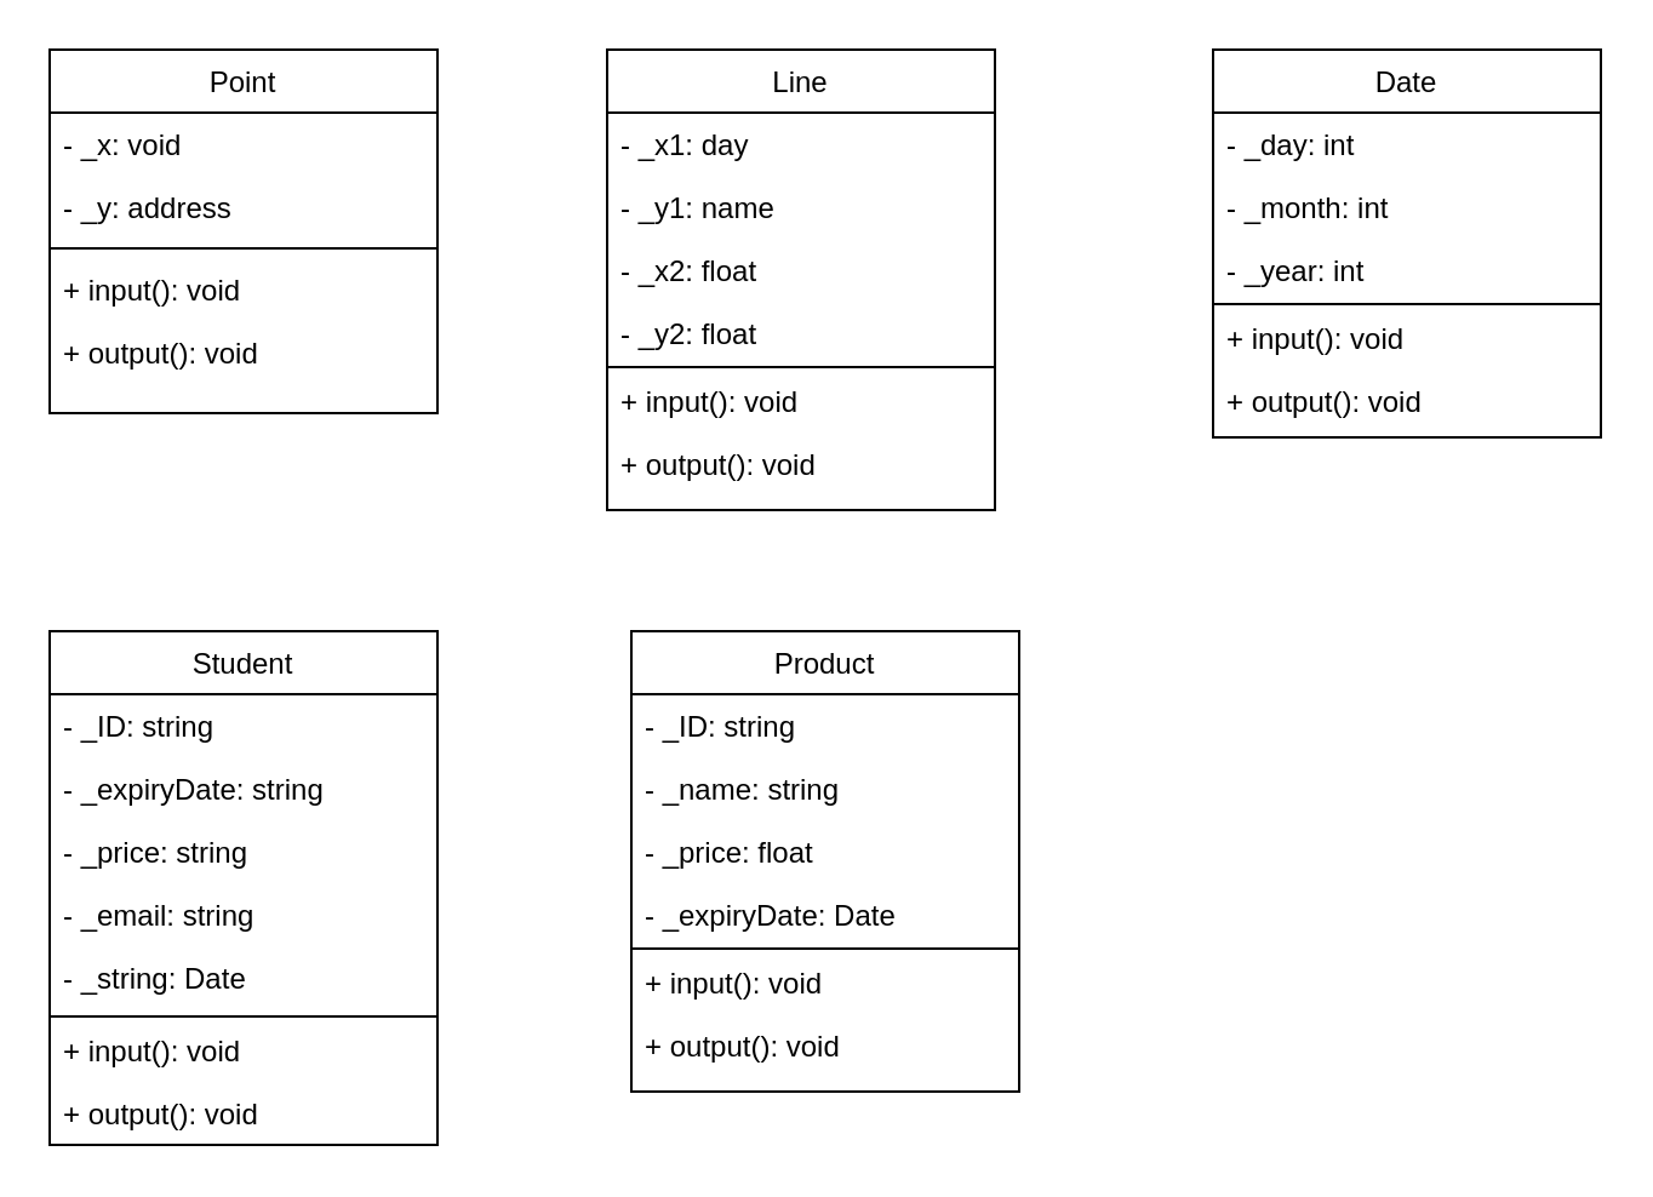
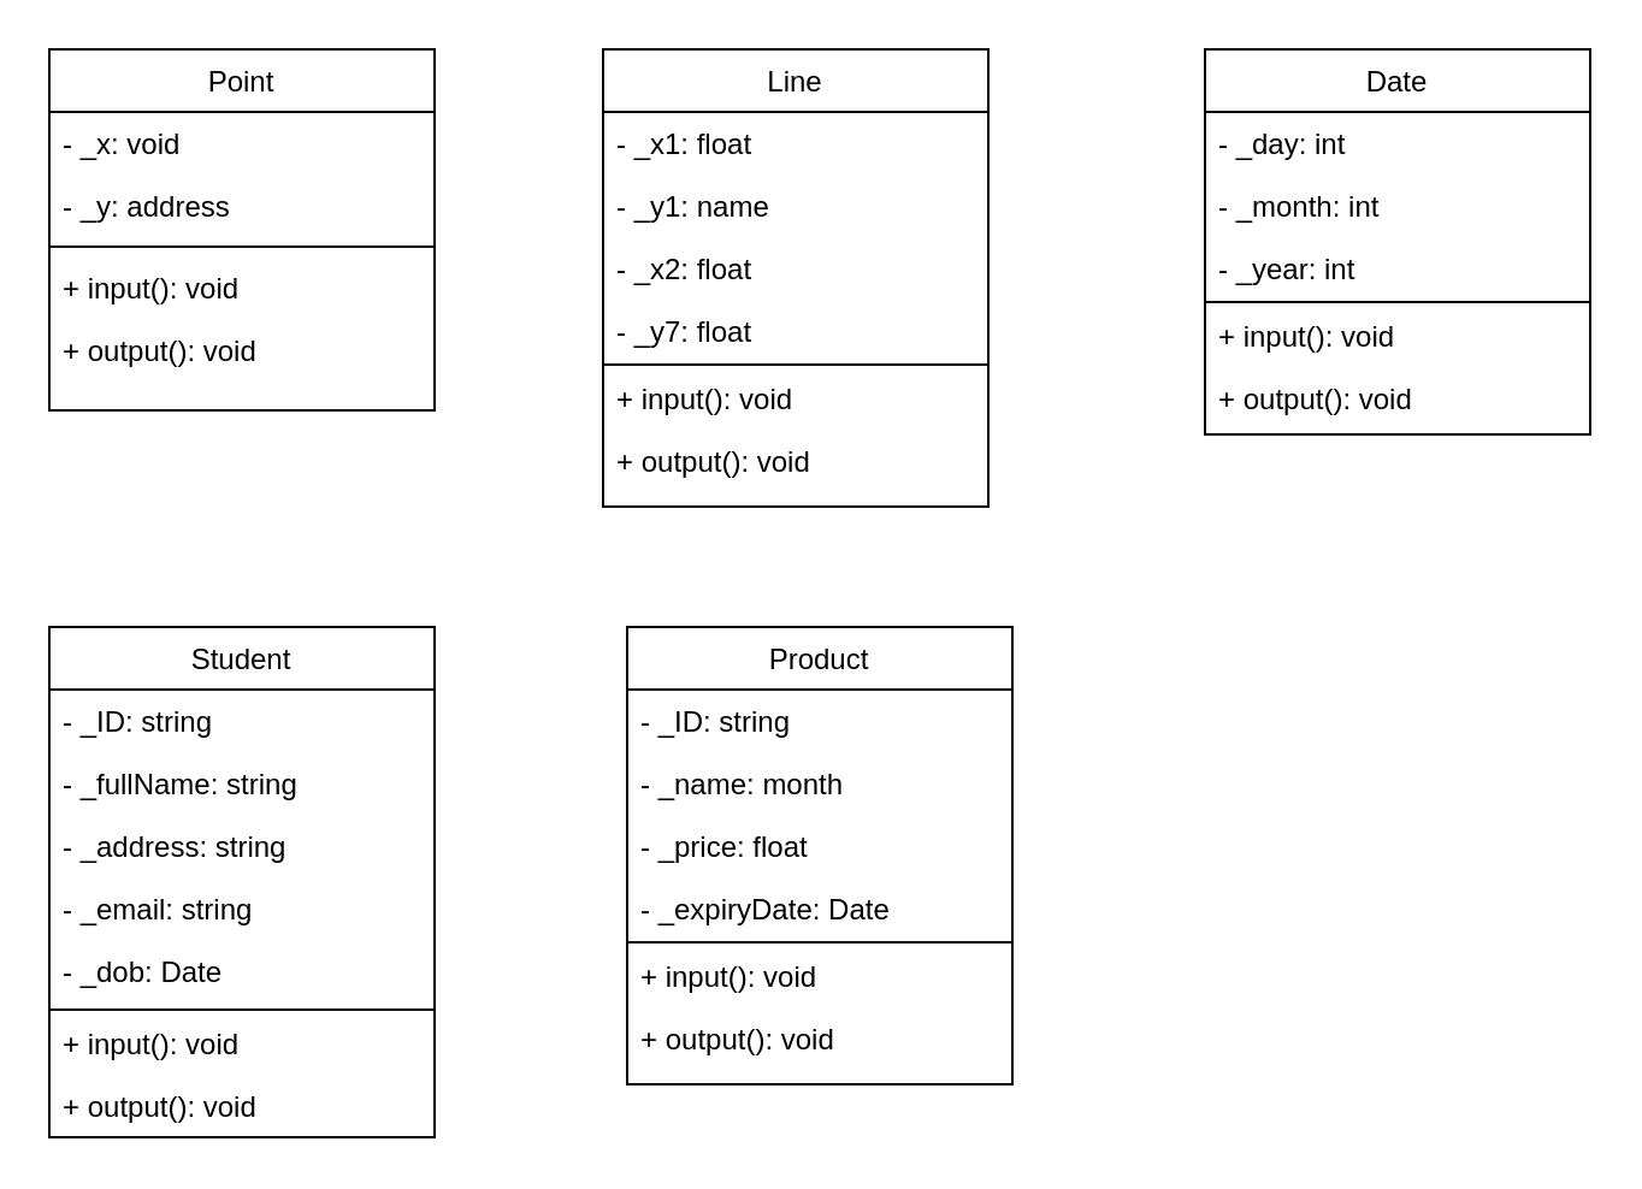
  <mxCell id="0" />
  <mxCell id="1" parent="0" />
  <mxCell id="2" value="Point" style="swimlane;fontStyle=0;align=center;verticalAlign=top;childLayout=stackLayout;horizontal=1;startSize=26;horizontalStack=0;resizeParent=1;resizeLast=0;collapsible=1;marginBottom=0;rounded=0;shadow=0;strokeWidth=1;" parent="1" vertex="1"><mxGeometry x="20" y="20" width="160" height="150" as="geometry"><mxRectangle x="40" y="40" width="160" height="26" as="alternateBounds" /></mxGeometry></mxCell>
  <mxCell id="3" value="- _x: void" style="text;align=left;verticalAlign=top;spacingLeft=4;spacingRight=4;overflow=hidden;rotatable=0;points=[[0,0.5],[1,0.5]];portConstraint=eastwest;" parent="2" vertex="1"><mxGeometry y="26" width="160" height="26" as="geometry" /></mxCell>
  <mxCell id="4" value="- _y: address" style="text;align=left;verticalAlign=top;spacingLeft=4;spacingRight=4;overflow=hidden;rotatable=0;points=[[0,0.5],[1,0.5]];portConstraint=eastwest;rounded=0;shadow=0;html=0;" parent="2" vertex="1"><mxGeometry y="52" width="160" height="26" as="geometry" /></mxCell>
  <mxCell id="5" value="" style="line;html=1;strokeWidth=1;align=left;verticalAlign=middle;spacingTop=-1;spacingLeft=3;spacingRight=3;rotatable=0;labelPosition=right;points=[];portConstraint=eastwest;" parent="2" vertex="1"><mxGeometry y="78" width="160" height="8" as="geometry" /></mxCell>
  <mxCell id="6" value="+ input(): void" style="text;align=left;verticalAlign=top;spacingLeft=4;spacingRight=4;overflow=hidden;rotatable=0;points=[[0,0.5],[1,0.5]];portConstraint=eastwest;" parent="2" vertex="1"><mxGeometry y="86" width="160" height="26" as="geometry" /></mxCell>
  <mxCell id="7" value="+ output(): void" style="text;align=left;verticalAlign=top;spacingLeft=4;spacingRight=4;overflow=hidden;rotatable=0;points=[[0,0.5],[1,0.5]];portConstraint=eastwest;" vertex="1" parent="2"><mxGeometry y="112" width="160" height="26" as="geometry" /></mxCell>
  <mxCell id="8" value="Line" style="swimlane;fontStyle=0;align=center;verticalAlign=top;childLayout=stackLayout;horizontal=1;startSize=26;horizontalStack=0;resizeParent=1;resizeLast=0;collapsible=1;marginBottom=0;rounded=0;shadow=0;strokeWidth=1;" vertex="1" parent="1"><mxGeometry x="250" y="20" width="160" height="190" as="geometry"><mxRectangle x="40" y="40" width="160" height="26" as="alternateBounds" /></mxGeometry></mxCell>
- <mxCell id="9" value="- _x1: day" style="text;align=left;verticalAlign=top;spacingLeft=4;spacingRight=4;overflow=hidden;rotatable=0;points=[[0,0.5],[1,0.5]];portConstraint=eastwest;" vertex="1" parent="8"><mxGeometry y="26" width="160" height="26" as="geometry" /></mxCell>
+ <mxCell id="9" value="- _x1: float" style="text;align=left;verticalAlign=top;spacingLeft=4;spacingRight=4;overflow=hidden;rotatable=0;points=[[0,0.5],[1,0.5]];portConstraint=eastwest;" vertex="1" parent="8"><mxGeometry y="26" width="160" height="26" as="geometry" /></mxCell>
  <mxCell id="10" value="- _y1: name" style="text;align=left;verticalAlign=top;spacingLeft=4;spacingRight=4;overflow=hidden;rotatable=0;points=[[0,0.5],[1,0.5]];portConstraint=eastwest;rounded=0;shadow=0;html=0;" vertex="1" parent="8"><mxGeometry y="52" width="160" height="26" as="geometry" /></mxCell>
  <mxCell id="11" value="- _x2: float" style="text;align=left;verticalAlign=top;spacingLeft=4;spacingRight=4;overflow=hidden;rotatable=0;points=[[0,0.5],[1,0.5]];portConstraint=eastwest;" vertex="1" parent="8"><mxGeometry y="78" width="160" height="26" as="geometry" /></mxCell>
- <mxCell id="12" value="- _y2: float" style="text;align=left;verticalAlign=top;spacingLeft=4;spacingRight=4;overflow=hidden;rotatable=0;points=[[0,0.5],[1,0.5]];portConstraint=eastwest;" vertex="1" parent="8"><mxGeometry y="104" width="160" height="26" as="geometry" /></mxCell>
+ <mxCell id="12" value="- _y7: float" style="text;align=left;verticalAlign=top;spacingLeft=4;spacingRight=4;overflow=hidden;rotatable=0;points=[[0,0.5],[1,0.5]];portConstraint=eastwest;" vertex="1" parent="8"><mxGeometry y="104" width="160" height="26" as="geometry" /></mxCell>
  <mxCell id="13" value="" style="line;html=1;strokeWidth=1;align=left;verticalAlign=middle;spacingTop=-1;spacingLeft=3;spacingRight=3;rotatable=0;labelPosition=right;points=[];portConstraint=eastwest;" vertex="1" parent="8"><mxGeometry y="130" width="160" height="2" as="geometry" /></mxCell>
  <mxCell id="14" value="+ input(): void" style="text;align=left;verticalAlign=top;spacingLeft=4;spacingRight=4;overflow=hidden;rotatable=0;points=[[0,0.5],[1,0.5]];portConstraint=eastwest;" vertex="1" parent="8"><mxGeometry y="132" width="160" height="26" as="geometry" /></mxCell>
  <mxCell id="15" value="+ output(): void" style="text;align=left;verticalAlign=top;spacingLeft=4;spacingRight=4;overflow=hidden;rotatable=0;points=[[0,0.5],[1,0.5]];portConstraint=eastwest;" vertex="1" parent="8"><mxGeometry y="158" width="160" height="26" as="geometry" /></mxCell>
  <mxCell id="16" value="Date" style="swimlane;fontStyle=0;align=center;verticalAlign=top;childLayout=stackLayout;horizontal=1;startSize=26;horizontalStack=0;resizeParent=1;resizeLast=0;collapsible=1;marginBottom=0;rounded=0;shadow=0;strokeWidth=1;" vertex="1" parent="1"><mxGeometry x="500" y="20" width="160" height="160" as="geometry"><mxRectangle x="40" y="40" width="160" height="26" as="alternateBounds" /></mxGeometry></mxCell>
  <mxCell id="17" value="- _day: int" style="text;align=left;verticalAlign=top;spacingLeft=4;spacingRight=4;overflow=hidden;rotatable=0;points=[[0,0.5],[1,0.5]];portConstraint=eastwest;" vertex="1" parent="16"><mxGeometry y="26" width="160" height="26" as="geometry" /></mxCell>
  <mxCell id="18" value="- _month: int" style="text;align=left;verticalAlign=top;spacingLeft=4;spacingRight=4;overflow=hidden;rotatable=0;points=[[0,0.5],[1,0.5]];portConstraint=eastwest;rounded=0;shadow=0;html=0;" vertex="1" parent="16"><mxGeometry y="52" width="160" height="26" as="geometry" /></mxCell>
  <mxCell id="19" value="- _year: int" style="text;align=left;verticalAlign=top;spacingLeft=4;spacingRight=4;overflow=hidden;rotatable=0;points=[[0,0.5],[1,0.5]];portConstraint=eastwest;" vertex="1" parent="16"><mxGeometry y="78" width="160" height="26" as="geometry" /></mxCell>
  <mxCell id="20" value="" style="line;html=1;strokeWidth=1;align=left;verticalAlign=middle;spacingTop=-1;spacingLeft=3;spacingRight=3;rotatable=0;labelPosition=right;points=[];portConstraint=eastwest;" vertex="1" parent="16"><mxGeometry y="104" width="160" height="2" as="geometry" /></mxCell>
  <mxCell id="21" value="+ input(): void" style="text;align=left;verticalAlign=top;spacingLeft=4;spacingRight=4;overflow=hidden;rotatable=0;points=[[0,0.5],[1,0.5]];portConstraint=eastwest;" vertex="1" parent="16"><mxGeometry y="106" width="160" height="26" as="geometry" /></mxCell>
  <mxCell id="22" value="+ output(): void" style="text;align=left;verticalAlign=top;spacingLeft=4;spacingRight=4;overflow=hidden;rotatable=0;points=[[0,0.5],[1,0.5]];portConstraint=eastwest;" vertex="1" parent="16"><mxGeometry y="132" width="160" height="26" as="geometry" /></mxCell>
  <mxCell id="23" value="Student" style="swimlane;fontStyle=0;align=center;verticalAlign=top;childLayout=stackLayout;horizontal=1;startSize=26;horizontalStack=0;resizeParent=1;resizeLast=0;collapsible=1;marginBottom=0;rounded=0;shadow=0;strokeWidth=1;" vertex="1" parent="1"><mxGeometry x="20" y="260" width="160" height="212" as="geometry"><mxRectangle x="40" y="40" width="160" height="26" as="alternateBounds" /></mxGeometry></mxCell>
  <mxCell id="24" value="- _ID: string" style="text;align=left;verticalAlign=top;spacingLeft=4;spacingRight=4;overflow=hidden;rotatable=0;points=[[0,0.5],[1,0.5]];portConstraint=eastwest;" vertex="1" parent="23"><mxGeometry y="26" width="160" height="26" as="geometry" /></mxCell>
- <mxCell id="25" value="- _expiryDate: string" style="text;align=left;verticalAlign=top;spacingLeft=4;spacingRight=4;overflow=hidden;rotatable=0;points=[[0,0.5],[1,0.5]];portConstraint=eastwest;rounded=0;shadow=0;html=0;" vertex="1" parent="23"><mxGeometry y="52" width="160" height="26" as="geometry" /></mxCell>
- <mxCell id="26" value="- _price: string" style="text;align=left;verticalAlign=top;spacingLeft=4;spacingRight=4;overflow=hidden;rotatable=0;points=[[0,0.5],[1,0.5]];portConstraint=eastwest;" vertex="1" parent="23"><mxGeometry y="78" width="160" height="26" as="geometry" /></mxCell>
+ <mxCell id="25" value="- _fullName: string" style="text;align=left;verticalAlign=top;spacingLeft=4;spacingRight=4;overflow=hidden;rotatable=0;points=[[0,0.5],[1,0.5]];portConstraint=eastwest;rounded=0;shadow=0;html=0;" vertex="1" parent="23"><mxGeometry y="52" width="160" height="26" as="geometry" /></mxCell>
+ <mxCell id="26" value="- _address: string" style="text;align=left;verticalAlign=top;spacingLeft=4;spacingRight=4;overflow=hidden;rotatable=0;points=[[0,0.5],[1,0.5]];portConstraint=eastwest;" vertex="1" parent="23"><mxGeometry y="78" width="160" height="26" as="geometry" /></mxCell>
  <mxCell id="27" value="- _email: string" style="text;align=left;verticalAlign=top;spacingLeft=4;spacingRight=4;overflow=hidden;rotatable=0;points=[[0,0.5],[1,0.5]];portConstraint=eastwest;" vertex="1" parent="23"><mxGeometry y="104" width="160" height="26" as="geometry" /></mxCell>
- <mxCell id="28" value="- _string: Date" style="text;align=left;verticalAlign=top;spacingLeft=4;spacingRight=4;overflow=hidden;rotatable=0;points=[[0,0.5],[1,0.5]];portConstraint=eastwest;" vertex="1" parent="23"><mxGeometry y="130" width="160" height="28" as="geometry" /></mxCell>
+ <mxCell id="28" value="- _dob: Date" style="text;align=left;verticalAlign=top;spacingLeft=4;spacingRight=4;overflow=hidden;rotatable=0;points=[[0,0.5],[1,0.5]];portConstraint=eastwest;" vertex="1" parent="23"><mxGeometry y="130" width="160" height="28" as="geometry" /></mxCell>
  <mxCell id="29" value="" style="line;html=1;strokeWidth=1;align=left;verticalAlign=middle;spacingTop=-1;spacingLeft=3;spacingRight=3;rotatable=0;labelPosition=right;points=[];portConstraint=eastwest;" vertex="1" parent="23"><mxGeometry y="158" width="160" height="2" as="geometry" /></mxCell>
  <mxCell id="30" value="+ input(): void" style="text;align=left;verticalAlign=top;spacingLeft=4;spacingRight=4;overflow=hidden;rotatable=0;points=[[0,0.5],[1,0.5]];portConstraint=eastwest;" vertex="1" parent="23"><mxGeometry y="160" width="160" height="26" as="geometry" /></mxCell>
  <mxCell id="31" value="+ output(): void" style="text;align=left;verticalAlign=top;spacingLeft=4;spacingRight=4;overflow=hidden;rotatable=0;points=[[0,0.5],[1,0.5]];portConstraint=eastwest;" vertex="1" parent="23"><mxGeometry y="186" width="160" height="26" as="geometry" /></mxCell>
  <mxCell id="32" value="Product" style="swimlane;fontStyle=0;align=center;verticalAlign=top;childLayout=stackLayout;horizontal=1;startSize=26;horizontalStack=0;resizeParent=1;resizeLast=0;collapsible=1;marginBottom=0;rounded=0;shadow=0;strokeWidth=1;" vertex="1" parent="1"><mxGeometry x="260" y="260" width="160" height="190" as="geometry"><mxRectangle x="40" y="40" width="160" height="26" as="alternateBounds" /></mxGeometry></mxCell>
  <mxCell id="33" value="- _ID: string" style="text;align=left;verticalAlign=top;spacingLeft=4;spacingRight=4;overflow=hidden;rotatable=0;points=[[0,0.5],[1,0.5]];portConstraint=eastwest;" vertex="1" parent="32"><mxGeometry y="26" width="160" height="26" as="geometry" /></mxCell>
- <mxCell id="34" value="- _name: string" style="text;align=left;verticalAlign=top;spacingLeft=4;spacingRight=4;overflow=hidden;rotatable=0;points=[[0,0.5],[1,0.5]];portConstraint=eastwest;rounded=0;shadow=0;html=0;" vertex="1" parent="32"><mxGeometry y="52" width="160" height="26" as="geometry" /></mxCell>
+ <mxCell id="34" value="- _name: month" style="text;align=left;verticalAlign=top;spacingLeft=4;spacingRight=4;overflow=hidden;rotatable=0;points=[[0,0.5],[1,0.5]];portConstraint=eastwest;rounded=0;shadow=0;html=0;" vertex="1" parent="32"><mxGeometry y="52" width="160" height="26" as="geometry" /></mxCell>
  <mxCell id="35" value="- _price: float" style="text;align=left;verticalAlign=top;spacingLeft=4;spacingRight=4;overflow=hidden;rotatable=0;points=[[0,0.5],[1,0.5]];portConstraint=eastwest;" vertex="1" parent="32"><mxGeometry y="78" width="160" height="26" as="geometry" /></mxCell>
  <mxCell id="36" value="- _expiryDate: Date" style="text;align=left;verticalAlign=top;spacingLeft=4;spacingRight=4;overflow=hidden;rotatable=0;points=[[0,0.5],[1,0.5]];portConstraint=eastwest;" vertex="1" parent="32"><mxGeometry y="104" width="160" height="26" as="geometry" /></mxCell>
  <mxCell id="37" value="" style="line;html=1;strokeWidth=1;align=left;verticalAlign=middle;spacingTop=-1;spacingLeft=3;spacingRight=3;rotatable=0;labelPosition=right;points=[];portConstraint=eastwest;" vertex="1" parent="32"><mxGeometry y="130" width="160" height="2" as="geometry" /></mxCell>
  <mxCell id="38" value="+ input(): void" style="text;align=left;verticalAlign=top;spacingLeft=4;spacingRight=4;overflow=hidden;rotatable=0;points=[[0,0.5],[1,0.5]];portConstraint=eastwest;" vertex="1" parent="32"><mxGeometry y="132" width="160" height="26" as="geometry" /></mxCell>
  <mxCell id="39" value="+ output(): void" style="text;align=left;verticalAlign=top;spacingLeft=4;spacingRight=4;overflow=hidden;rotatable=0;points=[[0,0.5],[1,0.5]];portConstraint=eastwest;" vertex="1" parent="32"><mxGeometry y="158" width="160" height="26" as="geometry" /></mxCell>
